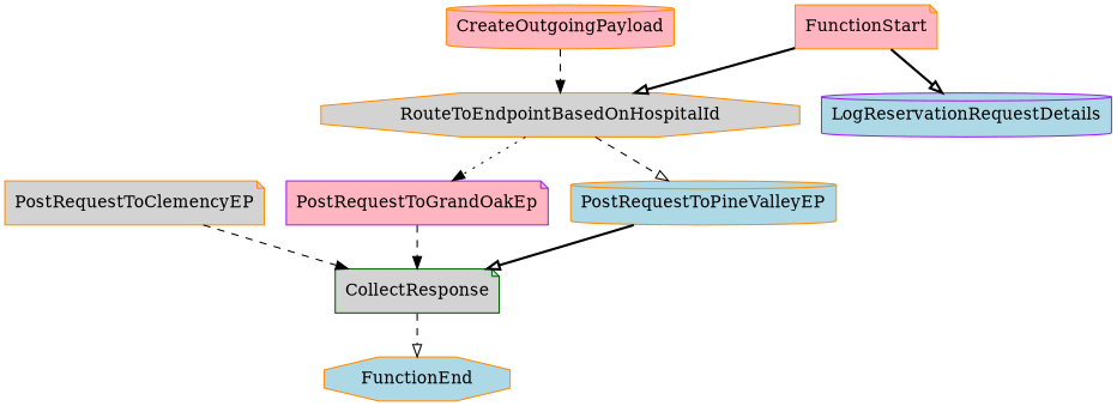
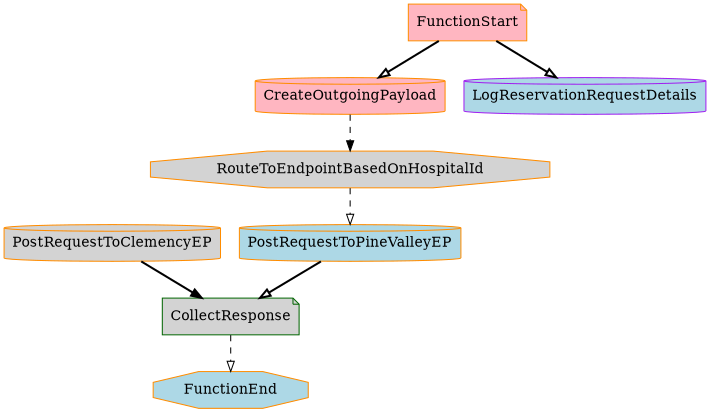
  digraph {
    node [color=darkorange fillcolor=lightgrey shape=note style=filled]
    edge [arrowhead=onormal style=dashed]
    RouteToEndpointBasedOnHospitalId [shape=octagon]
    CreateOutgoingPayload [fillcolor=lightpink shape=cylinder]
-   PostRequestToGrandOakEp [color=purple fillcolor=lightpink]
    PostRequestToPineValleyEP [fillcolor=lightblue shape=cylinder]
    CollectResponse [color=darkgreen]
-   PostRequestToClemencyEP
+   PostRequestToClemencyEP [shape=cylinder]
    FunctionEnd [fillcolor=lightblue shape=octagon]
    FunctionStart [fillcolor=lightpink]
    LogReservationRequestDetails [color=purple fillcolor=lightblue shape=cylinder]
-   RouteToEndpointBasedOnHospitalId -> PostRequestToGrandOakEp [arrowhead=normal style=dotted]
    RouteToEndpointBasedOnHospitalId -> PostRequestToPineValleyEP
    CreateOutgoingPayload -> RouteToEndpointBasedOnHospitalId [arrowhead=normal]
-   PostRequestToGrandOakEp -> CollectResponse [arrowhead=normal]
    PostRequestToPineValleyEP -> CollectResponse [style=bold]
    CollectResponse -> FunctionEnd
-   PostRequestToClemencyEP -> CollectResponse [arrowhead=normal]
-   FunctionStart -> RouteToEndpointBasedOnHospitalId [style=bold]
+   PostRequestToClemencyEP -> CollectResponse [arrowhead=normal style=bold]
+   FunctionStart -> CreateOutgoingPayload [style=bold]
    FunctionStart -> LogReservationRequestDetails [style=bold]
  }
